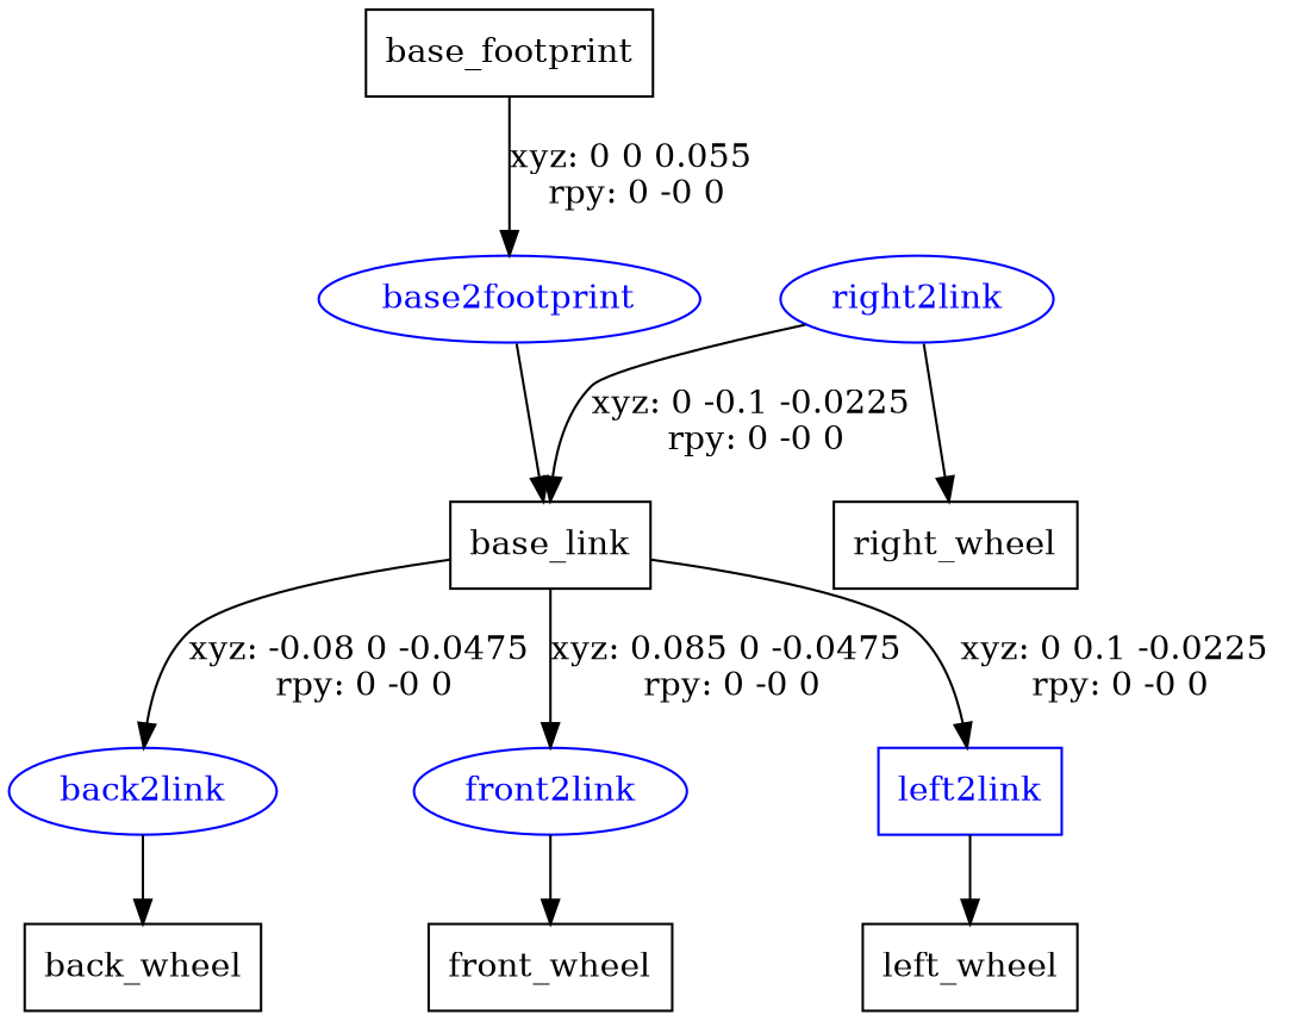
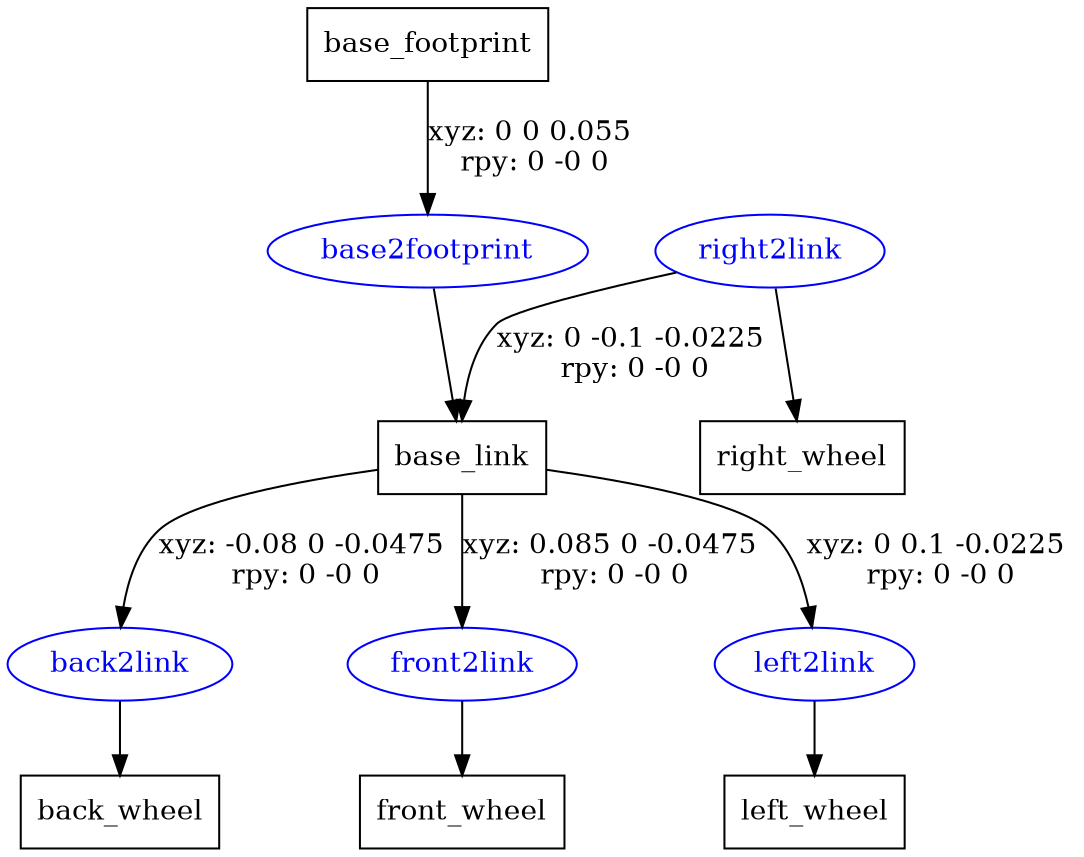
  digraph {
    node [shape=box]
    n1 [label=base_footprint]
    n2 [color=blue fontcolor=blue label=base2footprint shape=ellipse]
    n3 [label=base_link]
    back2link [color=blue fontcolor=blue shape=ellipse]
    front2link [color=blue fontcolor=blue shape=ellipse]
-   left2link [color=blue fontcolor=blue]
+   left2link [color=blue fontcolor=blue shape=ellipse]
    n7 [label=back_wheel]
    n8 [label=front_wheel]
    n9 [label=left_wheel]
    right2link [color=blue fontcolor=blue shape=ellipse]
    n11 [label=right_wheel]
    n1 -> n2 [label="xyz: 0 0 0.055 \nrpy: 0 -0 0"]
    n2 -> n3
    n3 -> back2link [label="xyz: -0.08 0 -0.0475 \nrpy: 0 -0 0"]
    n3 -> front2link [label="xyz: 0.085 0 -0.0475 \nrpy: 0 -0 0"]
    n3 -> left2link [label="xyz: 0 0.1 -0.0225 \nrpy: 0 -0 0"]
    back2link -> n7
    front2link -> n8
    left2link -> n9
    right2link -> n3 [label="xyz: 0 -0.1 -0.0225 \nrpy: 0 -0 0"]
    right2link -> n11
  }
